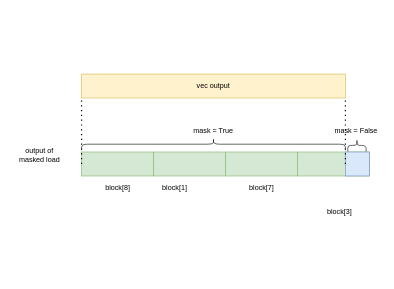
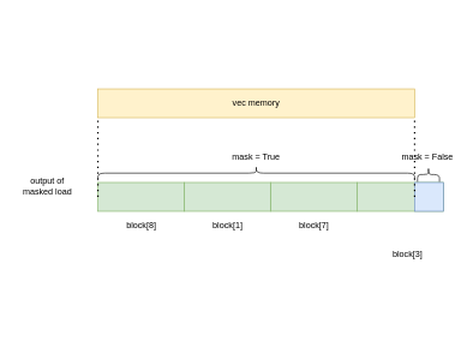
  <mxCell id="0" />
  <mxCell id="1" parent="0" />
  <mxCell id="2" value="" style="rounded=0;whiteSpace=wrap;html=1;fillColor=#d5e8d4;strokeColor=#82b366;" parent="1" vertex="1"><mxGeometry x="135" y="253" width="120" height="40" as="geometry" /></mxCell>
  <mxCell id="3" value="" style="rounded=0;whiteSpace=wrap;html=1;fillColor=#d5e8d4;strokeColor=#82b366;" parent="1" vertex="1"><mxGeometry x="375" y="253" width="120" height="40" as="geometry" /></mxCell>
  <mxCell id="4" value="" style="rounded=0;whiteSpace=wrap;html=1;fillColor=#d5e8d4;strokeColor=#82b366;" parent="1" vertex="1"><mxGeometry x="255" y="253" width="120" height="40" as="geometry" /></mxCell>
  <mxCell id="5" value="" style="rounded=0;whiteSpace=wrap;html=1;fillColor=#fff2cc;strokeColor=#d6b656;" parent="1" vertex="1"><mxGeometry x="135" y="123" width="440" height="40" as="geometry" /></mxCell>
  <mxCell id="6" value="" style="rounded=0;whiteSpace=wrap;html=1;fillColor=#d5e8d4;strokeColor=#82b366;" parent="1" vertex="1"><mxGeometry x="495" y="253" width="120" height="40" as="geometry" /></mxCell>
  <mxCell id="7" value="" style="rounded=0;whiteSpace=wrap;html=1;fillColor=#dae8fc;strokeColor=#6c8ebf;" parent="1" vertex="1"><mxGeometry x="575" y="253" width="40" height="40" as="geometry" /></mxCell>
  <mxCell id="8" value="" style="shape=curlyBracket;whiteSpace=wrap;html=1;rounded=1;rotation=90;" vertex="1" parent="1"><mxGeometry x="345" y="20" width="20" height="440" as="geometry" /></mxCell>
  <mxCell id="9" value="mask = True" style="text;html=1;strokeColor=none;fillColor=none;align=center;verticalAlign=middle;whiteSpace=wrap;rounded=0;" vertex="1" parent="1"><mxGeometry x="315" y="203" width="80" height="30" as="geometry" /></mxCell>
- <mxCell id="10" value="vec output" style="text;html=1;strokeColor=none;fillColor=none;align=center;verticalAlign=middle;whiteSpace=wrap;rounded=0;" vertex="1" parent="1"><mxGeometry x="315" y="128" width="80" height="30" as="geometry" /></mxCell>
+ <mxCell id="10" value="vec memory" style="text;html=1;strokeColor=none;fillColor=none;align=center;verticalAlign=middle;whiteSpace=wrap;rounded=0;" vertex="1" parent="1"><mxGeometry x="315" y="128" width="80" height="30" as="geometry" /></mxCell>
  <mxCell id="11" value="" style="shape=curlyBracket;whiteSpace=wrap;html=1;rounded=1;rotation=90;" vertex="1" parent="1"><mxGeometry x="584.25" y="226.75" width="20" height="30.5" as="geometry" /></mxCell>
  <mxCell id="12" value="mask = False" style="text;html=1;strokeColor=none;fillColor=none;align=center;verticalAlign=middle;whiteSpace=wrap;rounded=0;" vertex="1" parent="1"><mxGeometry x="553.25" y="203" width="80" height="30" as="geometry" /></mxCell>
  <mxCell id="13" value="block[8]" style="text;html=1;align=center;verticalAlign=middle;resizable=0;points=[];autosize=1;strokeColor=none;fillColor=none;" vertex="1" parent="1"><mxGeometry x="165" y="303" width="60" height="20" as="geometry" /></mxCell>
- <mxCell id="14" value="block[1]" style="text;html=1;align=center;verticalAlign=middle;resizable=0;points=[];autosize=1;strokeColor=none;fillColor=none;" vertex="1" parent="1"><mxGeometry x="260" y="303" width="60" height="20" as="geometry" /></mxCell>
+ <mxCell id="14" value="block[1]" style="text;html=1;align=center;verticalAlign=middle;resizable=0;points=[];autosize=1;strokeColor=none;fillColor=none;" vertex="1" parent="1"><mxGeometry x="285" y="303" width="60" height="20" as="geometry" /></mxCell>
  <mxCell id="15" value="block[7]" style="text;html=1;align=center;verticalAlign=middle;resizable=0;points=[];autosize=1;strokeColor=none;fillColor=none;" vertex="1" parent="1"><mxGeometry x="405" y="303" width="60" height="20" as="geometry" /></mxCell>
  <mxCell id="16" value="block[3]" style="text;html=1;align=center;verticalAlign=middle;resizable=0;points=[];autosize=1;strokeColor=none;fillColor=none;" vertex="1" parent="1"><mxGeometry x="535" y="343" width="60" height="20" as="geometry" /></mxCell>
  <mxCell id="17" value="" style="endArrow=none;dashed=1;html=1;dashPattern=1 3;strokeWidth=2;rounded=0;exitX=0;exitY=0.5;exitDx=0;exitDy=0;" edge="1" parent="1" source="2"><mxGeometry width="50" height="50" relative="1" as="geometry"><mxPoint x="135" y="234" as="sourcePoint" /><mxPoint x="135" y="164" as="targetPoint" /></mxGeometry></mxCell>
  <mxCell id="18" value="" style="endArrow=none;dashed=1;html=1;dashPattern=1 3;strokeWidth=2;rounded=0;exitX=0;exitY=0.5;exitDx=0;exitDy=0;" edge="1" parent="1"><mxGeometry width="50" height="50" relative="1" as="geometry"><mxPoint x="575" y="273" as="sourcePoint" /><mxPoint x="575" y="164" as="targetPoint" /></mxGeometry></mxCell>
  <mxCell id="19" value="output of masked load" style="text;html=1;strokeColor=none;fillColor=none;align=center;verticalAlign=middle;whiteSpace=wrap;rounded=0;" vertex="1" parent="1"><mxGeometry x="20" y="243" width="90" height="30" as="geometry" /></mxCell>
